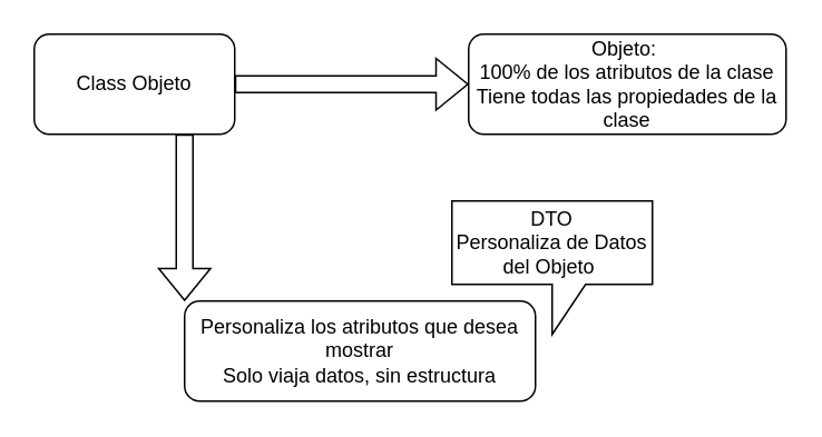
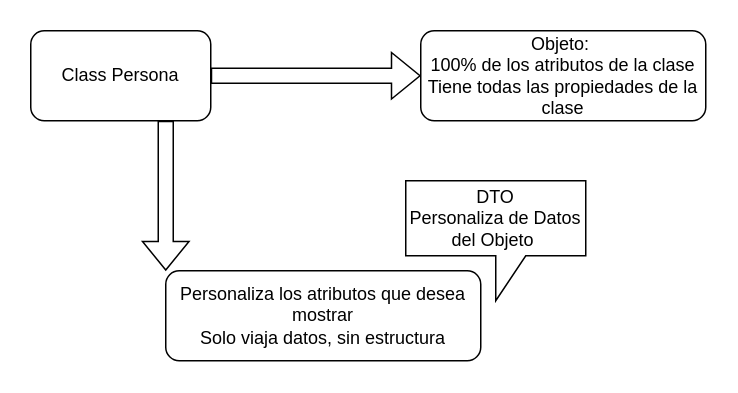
  <mxCell id="0" />
  <mxCell id="1" parent="0" />
- <mxCell id="2" value="Class Objeto" style="rounded=1;whiteSpace=wrap;html=1;" vertex="1" parent="1"><mxGeometry x="20" y="20" width="120" height="60" as="geometry" /></mxCell>
+ <mxCell id="2" value="Class Persona" style="rounded=1;whiteSpace=wrap;html=1;" vertex="1" parent="1"><mxGeometry x="20" y="20" width="120" height="60" as="geometry" /></mxCell>
  <mxCell id="3" value="Objeto:&amp;nbsp;&lt;br&gt;100% de los atributos de la clase&lt;br&gt;Tiene todas las propiedades de la clase" style="rounded=1;whiteSpace=wrap;html=1;" vertex="1" parent="1"><mxGeometry x="280" y="20" width="190" height="60" as="geometry" /></mxCell>
  <mxCell id="4" value="" style="shape=flexArrow;endArrow=classic;html=1;rounded=0;exitX=1;exitY=0.5;exitDx=0;exitDy=0;entryX=0;entryY=0.5;entryDx=0;entryDy=0;" edge="1" parent="1" source="2" target="3"><mxGeometry width="50" height="50" relative="1" as="geometry"><mxPoint x="240" y="110" as="sourcePoint" /><mxPoint x="290" y="60" as="targetPoint" /></mxGeometry></mxCell>
  <mxCell id="5" value="DTO&lt;br&gt;Personaliza de Datos del Objeto&amp;nbsp;" style="shape=callout;whiteSpace=wrap;html=1;perimeter=calloutPerimeter;" vertex="1" parent="1"><mxGeometry x="270" y="120" width="120" height="80" as="geometry" /></mxCell>
  <mxCell id="6" value="Personaliza los atributos que desea mostrar&lt;br&gt;Solo viaja datos, sin estructura" style="rounded=1;whiteSpace=wrap;html=1;" vertex="1" parent="1"><mxGeometry x="110" y="180" width="210" height="60" as="geometry" /></mxCell>
  <mxCell id="7" value="" style="shape=flexArrow;endArrow=classic;html=1;rounded=0;entryX=0;entryY=0;entryDx=0;entryDy=0;exitX=0.75;exitY=1;exitDx=0;exitDy=0;" edge="1" parent="1" source="2" target="6"><mxGeometry width="50" height="50" relative="1" as="geometry"><mxPoint x="120" y="90" as="sourcePoint" /><mxPoint x="290" y="60" as="targetPoint" /></mxGeometry></mxCell>
